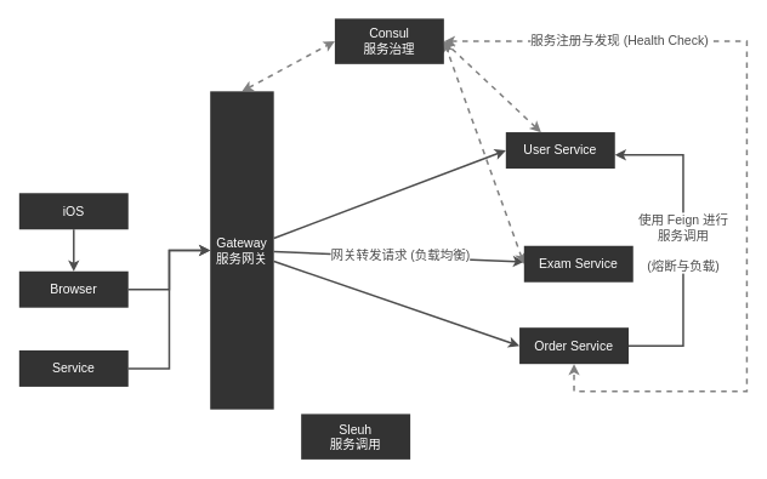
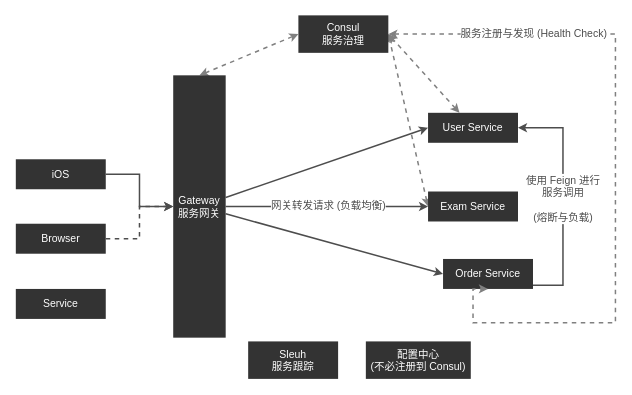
  <mxCell id="0" />
  <mxCell id="1" parent="0" />
  <mxCell id="2" style="rounded=0;orthogonalLoop=1;jettySize=auto;html=1;strokeColor=#4D4D4D;strokeWidth=2;fontSize=14;fontColor=#FFFFFF;entryX=0;entryY=0.5;entryDx=0;entryDy=0;" parent="1" source="7" target="13" edge="1"><mxGeometry relative="1" as="geometry" /></mxCell>
  <mxCell id="3" style="rounded=0;orthogonalLoop=1;jettySize=auto;html=1;strokeColor=#4D4D4D;strokeWidth=2;fontSize=14;fontColor=#FFFFFF;" parent="1" source="7" target="15" edge="1"><mxGeometry relative="1" as="geometry" /></mxCell>
  <mxCell id="4" value="网关转发请求 (负载均衡)" style="text;html=1;align=center;verticalAlign=middle;resizable=0;points=[];;labelBackgroundColor=#ffffff;fontSize=14;fontColor=#4D4D4D;" parent="3" vertex="1" connectable="0"><mxGeometry x="0.007" y="1" relative="1" as="geometry"><mxPoint y="-1" as="offset" /></mxGeometry></mxCell>
  <mxCell id="5" style="rounded=0;orthogonalLoop=1;jettySize=auto;html=1;strokeColor=#4D4D4D;strokeWidth=2;fontSize=14;fontColor=#FFFFFF;entryX=0;entryY=0.5;entryDx=0;entryDy=0;" parent="1" source="7" target="17" edge="1"><mxGeometry relative="1" as="geometry" /></mxCell>
  <mxCell id="6" style="edgeStyle=none;rounded=0;orthogonalLoop=1;jettySize=auto;html=1;strokeColor=#808080;strokeWidth=2;fontSize=14;fontColor=#FFFFFF;exitX=0.5;exitY=0;exitDx=0;exitDy=0;dashed=1;startArrow=classic;startFill=1;entryX=0;entryY=0.5;entryDx=0;entryDy=0;" parent="1" source="7" target="20" edge="1"><mxGeometry relative="1" as="geometry" /></mxCell>
  <mxCell id="7" value="Gateway&lt;br&gt;服务网关" style="rounded=0;whiteSpace=wrap;html=1;fillColor=#333333;fontColor=#FFFFFF;strokeColor=none;fontSize=14;" parent="1" vertex="1"><mxGeometry x="230" y="100" width="70" height="350" as="geometry" /></mxCell>
- <mxCell id="8" style="edgeStyle=orthogonalEdgeStyle;rounded=0;orthogonalLoop=1;jettySize=auto;html=1;strokeColor=#4D4D4D;strokeWidth=2;fontSize=14;fontColor=#FFFFFF;" parent="1" source="9" target="11" edge="1"><mxGeometry relative="1" as="geometry" /></mxCell>
+ <mxCell id="8" style="edgeStyle=orthogonalEdgeStyle;rounded=0;orthogonalLoop=1;jettySize=auto;html=1;strokeColor=#4D4D4D;strokeWidth=2;fontSize=14;fontColor=#FFFFFF;" parent="1" source="9" target="7" edge="1"><mxGeometry relative="1" as="geometry" /></mxCell>
  <mxCell id="9" value="iOS" style="rounded=0;whiteSpace=wrap;html=1;fillColor=#333333;fontColor=#FFFFFF;strokeColor=none;fontSize=14;" parent="1" vertex="1"><mxGeometry x="20" y="212" width="120" height="40" as="geometry" /></mxCell>
- <mxCell id="10" style="edgeStyle=orthogonalEdgeStyle;rounded=0;orthogonalLoop=1;jettySize=auto;html=1;strokeColor=#4D4D4D;strokeWidth=2;fontSize=14;fontColor=#FFFFFF;" parent="1" source="11" target="7" edge="1"><mxGeometry relative="1" as="geometry" /></mxCell>
+ <mxCell id="10" style="edgeStyle=orthogonalEdgeStyle;rounded=0;orthogonalLoop=1;jettySize=auto;html=1;strokeColor=#4D4D4D;strokeWidth=2;fontSize=14;fontColor=#FFFFFF;dashed=1;" parent="1" source="11" target="7" edge="1"><mxGeometry relative="1" as="geometry" /></mxCell>
  <mxCell id="11" value="Browser" style="rounded=0;whiteSpace=wrap;html=1;fillColor=#333333;fontColor=#FFFFFF;strokeColor=none;fontSize=14;" parent="1" vertex="1"><mxGeometry x="20" y="298" width="120" height="40" as="geometry" /></mxCell>
  <mxCell id="12" style="edgeStyle=none;rounded=0;orthogonalLoop=1;jettySize=auto;html=1;entryX=1;entryY=0.5;entryDx=0;entryDy=0;dashed=1;startArrow=classic;startFill=1;strokeColor=#808080;strokeWidth=2;fontSize=14;fontColor=#FFFFFF;" parent="1" source="13" target="20" edge="1"><mxGeometry relative="1" as="geometry" /></mxCell>
- <mxCell id="13" value="User Service" style="rounded=0;whiteSpace=wrap;html=1;fillColor=#333333;fontColor=#FFFFFF;strokeColor=none;fontSize=14;" parent="1" vertex="1"><mxGeometry x="555" y="145" width="120" height="40" as="geometry" /></mxCell>
+ <mxCell id="13" value="User Service" style="rounded=0;whiteSpace=wrap;html=1;fillColor=#333333;fontColor=#FFFFFF;strokeColor=none;fontSize=14;" parent="1" vertex="1"><mxGeometry x="570" y="150" width="120" height="40" as="geometry" /></mxCell>
  <mxCell id="14" style="edgeStyle=none;rounded=0;orthogonalLoop=1;jettySize=auto;html=1;entryX=1;entryY=0.5;entryDx=0;entryDy=0;dashed=1;startArrow=classic;startFill=1;strokeColor=#808080;strokeWidth=2;fontSize=14;fontColor=#FFFFFF;exitX=0;exitY=0.5;exitDx=0;exitDy=0;" parent="1" source="15" target="20" edge="1"><mxGeometry relative="1" as="geometry" /></mxCell>
- <mxCell id="15" value="Exam Service" style="rounded=0;whiteSpace=wrap;html=1;fillColor=#333333;fontColor=#FFFFFF;strokeColor=none;fontSize=14;" parent="1" vertex="1"><mxGeometry x="575" y="270" width="120" height="40" as="geometry" /></mxCell>
+ <mxCell id="15" value="Exam Service" style="rounded=0;whiteSpace=wrap;html=1;fillColor=#333333;fontColor=#FFFFFF;strokeColor=none;fontSize=14;" parent="1" vertex="1"><mxGeometry x="570" y="255" width="120" height="40" as="geometry" /></mxCell>
  <mxCell id="16" value="&lt;font color=&quot;#4d4d4d&quot;&gt;使用 Feign 进行&lt;br&gt;服务调用&lt;br&gt;&lt;br&gt;(熔断与负载)&lt;/font&gt;" style="rounded=0;orthogonalLoop=1;jettySize=auto;html=1;startArrow=none;startFill=0;strokeColor=#4D4D4D;strokeWidth=2;fontSize=14;fontColor=#FFFFFF;edgeStyle=orthogonalEdgeStyle;" parent="1" source="17" target="13" edge="1"><mxGeometry relative="1" as="geometry"><Array as="points"><mxPoint x="750" y="380" /><mxPoint x="750" y="170" /></Array></mxGeometry></mxCell>
- <mxCell id="17" value="Order Service" style="rounded=0;whiteSpace=wrap;html=1;fillColor=#333333;fontColor=#FFFFFF;strokeColor=none;fontSize=14;" parent="1" vertex="1"><mxGeometry x="570" y="360" width="120" height="40" as="geometry" /></mxCell>
+ <mxCell id="17" value="Order Service" style="rounded=0;whiteSpace=wrap;html=1;fillColor=#333333;fontColor=#FFFFFF;strokeColor=none;fontSize=14;" parent="1" vertex="1"><mxGeometry x="590" y="345" width="120" height="40" as="geometry" /></mxCell>
  <mxCell id="18" style="edgeStyle=orthogonalEdgeStyle;rounded=0;orthogonalLoop=1;jettySize=auto;html=1;entryX=0.5;entryY=1;entryDx=0;entryDy=0;startArrow=classic;startFill=1;strokeColor=#808080;strokeWidth=2;fontSize=14;fontColor=#4D4D4D;dashed=1;exitX=1;exitY=0.5;exitDx=0;exitDy=0;" parent="1" source="20" target="17" edge="1"><mxGeometry relative="1" as="geometry"><mxPoint x="530" y="10" as="sourcePoint" /><Array as="points"><mxPoint x="820" y="45" /><mxPoint x="820" y="430" /><mxPoint x="630" y="430" /></Array></mxGeometry></mxCell>
  <mxCell id="19" value="服务注册与发现 (Health Check)" style="text;html=1;align=center;verticalAlign=middle;resizable=0;points=[];;labelBackgroundColor=#ffffff;fontSize=14;fontColor=#4D4D4D;" parent="18" vertex="1" connectable="0"><mxGeometry x="-0.68" relative="1" as="geometry"><mxPoint x="42" y="-2" as="offset" /></mxGeometry></mxCell>
- <mxCell id="20" value="Consul&lt;br&gt;服务治理" style="rounded=0;whiteSpace=wrap;html=1;fillColor=#333333;fontColor=#FFFFFF;strokeColor=none;fontSize=14;" parent="1" vertex="1"><mxGeometry x="367" y="20" width="120" height="50" as="geometry" /></mxCell>
- <mxCell id="21" value="Text" style="text;html=1;align=center;verticalAlign=middle;resizable=0;points=[];;autosize=1;fontSize=14;fontColor=#FFFFFF;" parent="1" vertex="1"><mxGeometry x="487" y="318" width="40" height="20" as="geometry" /></mxCell>
- <mxCell id="22" value="Sleuh&lt;br&gt;服务调用" style="rounded=0;whiteSpace=wrap;html=1;fillColor=#333333;fontColor=#FFFFFF;strokeColor=none;fontSize=14;" parent="1" vertex="1"><mxGeometry x="330" y="455" width="120" height="50" as="geometry" /></mxCell>
- <mxCell id="24" style="edgeStyle=orthogonalEdgeStyle;rounded=0;orthogonalLoop=1;jettySize=auto;html=1;entryX=0;entryY=0.5;entryDx=0;entryDy=0;fontSize=14;fontColor=#FFFFFF;strokeColor=#4D4D4D;strokeWidth=2;" edge="1" parent="1" source="25" target="7"><mxGeometry relative="1" as="geometry"><mxPoint x="180" y="390" as="targetPoint" /></mxGeometry></mxCell>
+ <mxCell id="20" value="Consul&lt;br&gt;服务治理" style="rounded=0;whiteSpace=wrap;html=1;fillColor=#333333;fontColor=#FFFFFF;strokeColor=none;fontSize=14;" parent="1" vertex="1"><mxGeometry x="397" y="20" width="120" height="50" as="geometry" /></mxCell>
+ <mxCell id="21" value="Text" style="text;html=1;align=center;verticalAlign=middle;resizable=0;points=[];;autosize=1;fontSize=14;fontColor=#FFFFFF;" parent="1" vertex="1"><mxGeometry x="487" y="293" width="40" height="20" as="geometry" /></mxCell>
+ <mxCell id="22" value="Sleuh&lt;br&gt;服务跟踪" style="rounded=0;whiteSpace=wrap;html=1;fillColor=#333333;fontColor=#FFFFFF;strokeColor=none;fontSize=14;" parent="1" vertex="1"><mxGeometry x="330" y="455" width="120" height="50" as="geometry" /></mxCell>
+ <mxCell id="23" value="配置中心&lt;br&gt;(不必注册到 Consul)" style="rounded=0;whiteSpace=wrap;html=1;fillColor=#333333;fontColor=#FFFFFF;strokeColor=none;fontSize=14;" parent="1" vertex="1"><mxGeometry x="487" y="455" width="140" height="50" as="geometry" /></mxCell>
  <mxCell id="25" value="Service" style="rounded=0;whiteSpace=wrap;html=1;fillColor=#333333;fontColor=#FFFFFF;strokeColor=none;fontSize=14;" vertex="1" parent="1"><mxGeometry x="20" y="385" width="120" height="40" as="geometry" /></mxCell>
